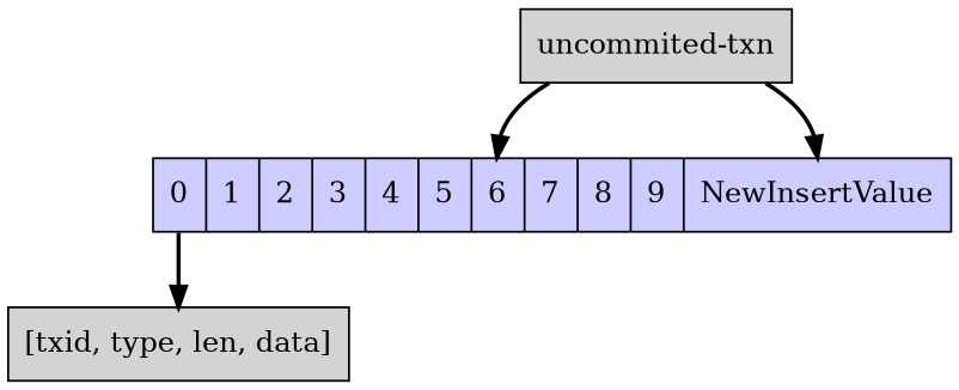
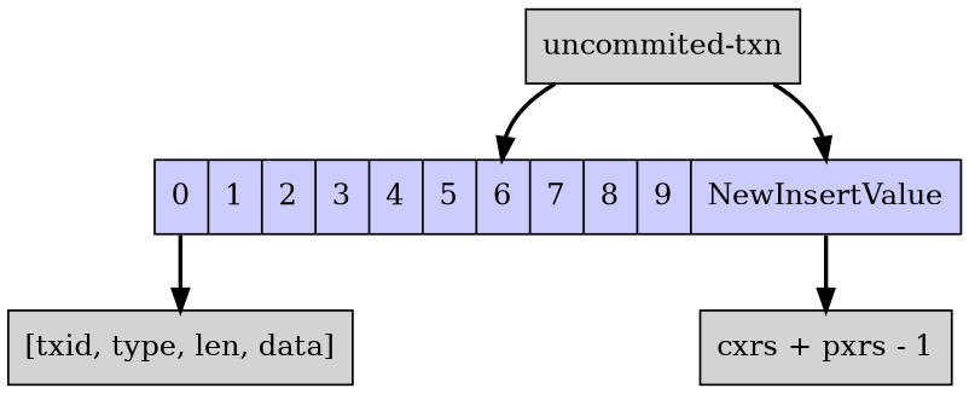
  digraph {
    rankdir=TD
    node [shape=record style=filled]
    edge [headport=head style=bold tailport=head]
    n1 [fillcolor="#CCCCFF" label="<a0> 0 | 1 | 2 | 3 | 4 | <a5> 5 | <a6> 6 | 7 | 8 | <a9> 9 | <a10> NewInsertValue"]
    n2 [label="<head> [txid, type, len, data] "]
+   n3 [label="<head> cxrs + pxrs - 1"]
    n4 [label="<head> uncommited-txn "]
    n1 -> n2 [tailport=a0]
+   n1 -> n3 [tailport=a10]
    n4 -> n1 [headport=a6]
    n4 -> n1 [headport=a10]
  }
